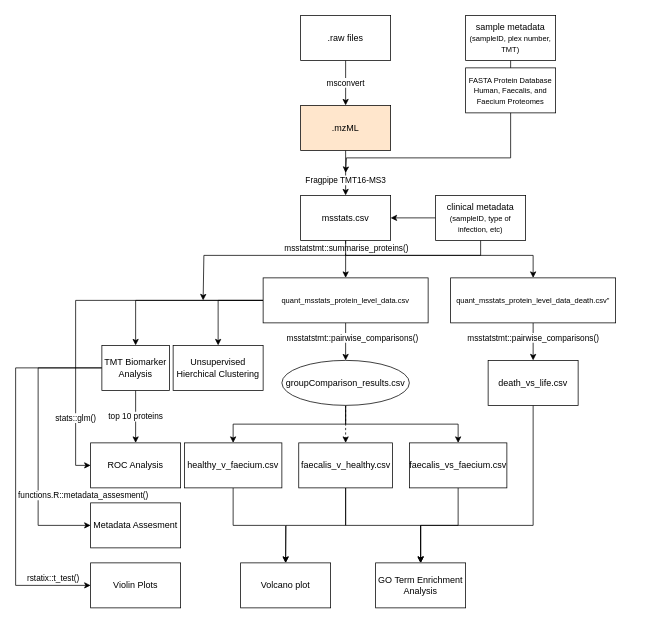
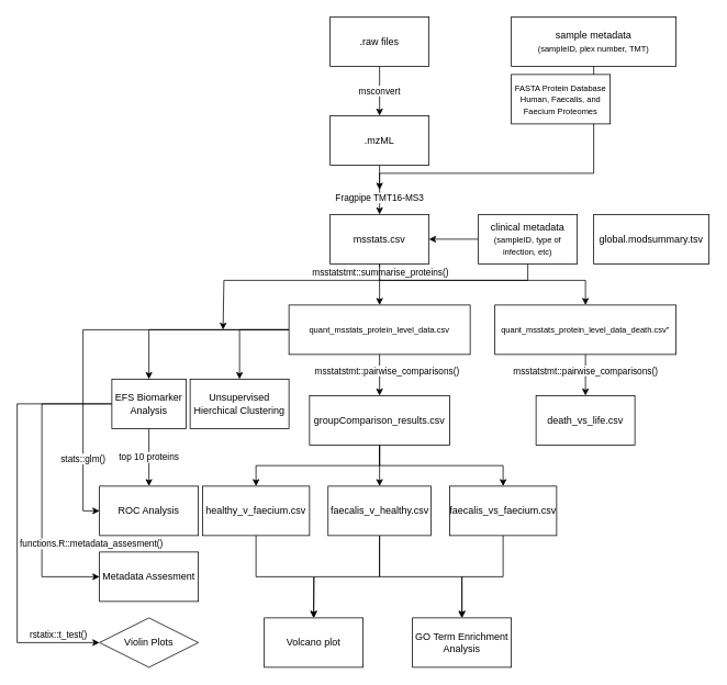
  <mxCell id="0" />
  <mxCell id="1" parent="0" />
  <mxCell id="2" value="msconvert" style="edgeStyle=orthogonalEdgeStyle;rounded=0;orthogonalLoop=1;jettySize=auto;html=1;exitX=0.5;exitY=1;exitDx=0;exitDy=0;" parent="1" source="3" edge="1"><mxGeometry relative="1" as="geometry"><mxPoint x="460" y="140" as="targetPoint" /></mxGeometry></mxCell>
  <mxCell id="3" value=".raw files" style="rounded=0;whiteSpace=wrap;html=1;" parent="1" vertex="1"><mxGeometry x="400" y="20" width="120" height="60" as="geometry" /></mxCell>
  <mxCell id="4" value="Fragpipe TMT16-MS3" style="edgeStyle=orthogonalEdgeStyle;rounded=0;orthogonalLoop=1;jettySize=auto;html=1;exitX=0.5;exitY=1;exitDx=0;exitDy=0;entryX=0.5;entryY=0;entryDx=0;entryDy=0;" parent="1" source="5" target="9" edge="1"><mxGeometry x="0.333" relative="1" as="geometry"><mxPoint as="offset" /></mxGeometry></mxCell>
- <mxCell id="5" value=".mzML" style="rounded=0;whiteSpace=wrap;html=1;fillColor=#ffe6cc;" parent="1" vertex="1"><mxGeometry x="400" y="140" width="120" height="60" as="geometry" /></mxCell>
+ <mxCell id="5" value=".mzML" style="rounded=0;whiteSpace=wrap;html=1;" parent="1" vertex="1"><mxGeometry x="400" y="140" width="120" height="60" as="geometry" /></mxCell>
  <mxCell id="6" style="edgeStyle=orthogonalEdgeStyle;rounded=0;orthogonalLoop=1;jettySize=auto;html=1;exitX=0.5;exitY=1;exitDx=0;exitDy=0;entryX=0.5;entryY=0;entryDx=0;entryDy=0;" parent="1" source="9" target="14" edge="1"><mxGeometry relative="1" as="geometry" /></mxCell>
  <mxCell id="7" value="msstatstmt::summarise_proteins()" style="edgeLabel;html=1;align=center;verticalAlign=middle;resizable=0;points=[];" parent="6" vertex="1" connectable="0"><mxGeometry x="-0.04" y="-1" relative="1" as="geometry"><mxPoint x="1" y="-14" as="offset" /></mxGeometry></mxCell>
  <mxCell id="8" style="edgeStyle=orthogonalEdgeStyle;rounded=0;orthogonalLoop=1;jettySize=auto;html=1;exitX=0.5;exitY=1;exitDx=0;exitDy=0;entryX=0.5;entryY=0;entryDx=0;entryDy=0;" edge="1" parent="1" source="9" target="43"><mxGeometry relative="1" as="geometry"><Array as="points"><mxPoint x="460" y="340" /><mxPoint x="710" y="340" /></Array></mxGeometry></mxCell>
  <mxCell id="9" value="msstats.csv" style="rounded=0;whiteSpace=wrap;html=1;" parent="1" vertex="1"><mxGeometry x="400" y="260" width="120" height="60" as="geometry" /></mxCell>
  <mxCell id="10" value="msstatstmt::pairwise_comparisons()" style="edgeStyle=orthogonalEdgeStyle;rounded=0;orthogonalLoop=1;jettySize=auto;html=1;exitX=0.5;exitY=1;exitDx=0;exitDy=0;entryX=0.5;entryY=0;entryDx=0;entryDy=0;" parent="1" source="14" edge="1" target="18"><mxGeometry x="-0.192" y="9" relative="1" as="geometry"><mxPoint x="460" y="480" as="targetPoint" /><mxPoint as="offset" /><Array as="points"><mxPoint x="460" y="450" /><mxPoint x="460" y="450" /></Array></mxGeometry></mxCell>
  <mxCell id="11" style="edgeStyle=orthogonalEdgeStyle;rounded=0;orthogonalLoop=1;jettySize=auto;html=1;exitX=0;exitY=0.5;exitDx=0;exitDy=0;entryX=0.5;entryY=0;entryDx=0;entryDy=0;" parent="1" source="14" target="27" edge="1"><mxGeometry relative="1" as="geometry" /></mxCell>
  <mxCell id="12" value="stats::glm()" style="edgeStyle=orthogonalEdgeStyle;rounded=0;orthogonalLoop=1;jettySize=auto;html=1;exitX=0;exitY=0.5;exitDx=0;exitDy=0;entryX=0;entryY=0.5;entryDx=0;entryDy=0;" parent="1" source="14" target="28" edge="1"><mxGeometry x="0.661" relative="1" as="geometry"><mxPoint as="offset" /></mxGeometry></mxCell>
  <mxCell id="13" style="edgeStyle=orthogonalEdgeStyle;rounded=0;orthogonalLoop=1;jettySize=auto;html=1;exitX=0;exitY=0.5;exitDx=0;exitDy=0;entryX=0.5;entryY=0;entryDx=0;entryDy=0;" edge="1" parent="1" source="14" target="44"><mxGeometry relative="1" as="geometry"><Array as="points"><mxPoint x="290" y="400" /></Array></mxGeometry></mxCell>
  <mxCell id="14" value="&lt;font style=&quot;font-size: 10px;&quot;&gt;quant_msstats_protein_level_data.csv&lt;/font&gt;" style="rounded=0;whiteSpace=wrap;html=1;" parent="1" vertex="1"><mxGeometry x="350" y="370" width="220" height="60" as="geometry" /></mxCell>
  <mxCell id="15" style="edgeStyle=orthogonalEdgeStyle;rounded=0;orthogonalLoop=1;jettySize=auto;html=1;exitX=0.5;exitY=1;exitDx=0;exitDy=0;" parent="1" source="18" target="30" edge="1"><mxGeometry relative="1" as="geometry" /></mxCell>
- <mxCell id="16" style="edgeStyle=orthogonalEdgeStyle;rounded=0;orthogonalLoop=1;jettySize=auto;html=1;exitX=0.5;exitY=1;exitDx=0;exitDy=0;entryX=0.5;entryY=0;entryDx=0;entryDy=0;dashed=1;" parent="1" source="18" target="33" edge="1"><mxGeometry relative="1" as="geometry" /></mxCell>
+ <mxCell id="16" style="edgeStyle=orthogonalEdgeStyle;rounded=0;orthogonalLoop=1;jettySize=auto;html=1;exitX=0.5;exitY=1;exitDx=0;exitDy=0;entryX=0.5;entryY=0;entryDx=0;entryDy=0;" parent="1" source="18" target="33" edge="1"><mxGeometry relative="1" as="geometry" /></mxCell>
  <mxCell id="17" style="edgeStyle=orthogonalEdgeStyle;rounded=0;orthogonalLoop=1;jettySize=auto;html=1;exitX=0.5;exitY=1;exitDx=0;exitDy=0;entryX=0.5;entryY=0;entryDx=0;entryDy=0;" edge="1" parent="1" source="18" target="35"><mxGeometry relative="1" as="geometry" /></mxCell>
- <mxCell id="18" value="groupComparison_results.csv" style="ellipse;whiteSpace=wrap;html=1;" parent="1" vertex="1"><mxGeometry x="375" y="480" width="170" height="60" as="geometry" /></mxCell>
+ <mxCell id="18" value="groupComparison_results.csv" style="rounded=0;whiteSpace=wrap;html=1;" parent="1" vertex="1"><mxGeometry x="375" y="480" width="170" height="60" as="geometry" /></mxCell>
  <mxCell id="19" style="edgeStyle=orthogonalEdgeStyle;rounded=0;orthogonalLoop=1;jettySize=auto;html=1;exitX=0.5;exitY=1;exitDx=0;exitDy=0;" edge="1" parent="1" source="20"><mxGeometry relative="1" as="geometry"><mxPoint x="460" y="230" as="targetPoint" /><Array as="points"><mxPoint x="680" y="210" /><mxPoint x="461" y="210" /></Array></mxGeometry></mxCell>
- <mxCell id="20" value="sample metadata&lt;br&gt;&lt;font style=&quot;font-size: 10px;&quot;&gt;(sampleID, plex number, TMT)&lt;/font&gt;" style="rounded=0;whiteSpace=wrap;html=1;" parent="1" vertex="1"><mxGeometry x="620" y="20" width="120" height="60" as="geometry" /></mxCell>
+ <mxCell id="20" value="sample metadata&lt;br&gt;&lt;font style=&quot;font-size: 10px;&quot;&gt;(sampleID, plex number, TMT)&lt;/font&gt;" style="rounded=0;whiteSpace=wrap;html=1;" parent="1" vertex="1"><mxGeometry x="620" y="20" width="200" height="60" as="geometry" /></mxCell>
  <mxCell id="21" style="edgeStyle=orthogonalEdgeStyle;rounded=0;orthogonalLoop=1;jettySize=auto;html=1;exitX=0.5;exitY=1;exitDx=0;exitDy=0;" parent="1" source="23" edge="1"><mxGeometry relative="1" as="geometry"><mxPoint x="270" y="400" as="targetPoint" /><Array as="points"><mxPoint x="640" y="340" /><mxPoint x="271" y="340" /></Array></mxGeometry></mxCell>
  <mxCell id="22" style="edgeStyle=orthogonalEdgeStyle;rounded=0;orthogonalLoop=1;jettySize=auto;html=1;exitX=0;exitY=0.5;exitDx=0;exitDy=0;entryX=1;entryY=0.5;entryDx=0;entryDy=0;" edge="1" parent="1" source="23" target="9"><mxGeometry relative="1" as="geometry" /></mxCell>
  <mxCell id="23" value="clinical metadata&lt;br&gt;&lt;font style=&quot;font-size: 10px;&quot;&gt;(sampleID, type of infection, etc)&lt;/font&gt;" style="rounded=0;whiteSpace=wrap;html=1;" parent="1" vertex="1"><mxGeometry x="580" y="260" width="120" height="60" as="geometry" /></mxCell>
  <mxCell id="24" value="top 10 proteins" style="edgeStyle=orthogonalEdgeStyle;rounded=0;orthogonalLoop=1;jettySize=auto;html=1;exitX=0.5;exitY=1;exitDx=0;exitDy=0;entryX=0.5;entryY=0;entryDx=0;entryDy=0;" parent="1" source="27" target="28" edge="1"><mxGeometry relative="1" as="geometry"><Array as="points"><mxPoint x="180" y="560" /><mxPoint x="180" y="560" /></Array><mxPoint as="offset" /></mxGeometry></mxCell>
  <mxCell id="25" value="functions.R::metadata_assesment()" style="edgeStyle=orthogonalEdgeStyle;rounded=0;orthogonalLoop=1;jettySize=auto;html=1;exitX=0;exitY=0.5;exitDx=0;exitDy=0;entryX=0;entryY=0.5;entryDx=0;entryDy=0;" edge="1" parent="1" source="27" target="40"><mxGeometry x="0.945" y="40" relative="1" as="geometry"><Array as="points"><mxPoint x="50" y="490" /><mxPoint x="50" y="700" /></Array><mxPoint as="offset" /></mxGeometry></mxCell>
  <mxCell id="26" value="rstatix::t_test()" style="edgeStyle=orthogonalEdgeStyle;rounded=0;orthogonalLoop=1;jettySize=auto;html=1;exitX=0;exitY=0.5;exitDx=0;exitDy=0;entryX=0;entryY=0.5;entryDx=0;entryDy=0;" edge="1" parent="1" source="27" target="41"><mxGeometry x="0.802" y="10" relative="1" as="geometry"><Array as="points"><mxPoint y="490" x="20" /><mxPoint y="780" x="20" /></Array><mxPoint as="offset" /></mxGeometry></mxCell>
- <mxCell id="27" value="TMT Biomarker Analysis" style="rounded=0;whiteSpace=wrap;html=1;" parent="1" vertex="1"><mxGeometry x="135" y="460" width="90" height="60" as="geometry" /></mxCell>
+ <mxCell id="27" value="EFS Biomarker Analysis" style="rounded=0;whiteSpace=wrap;html=1;" parent="1" vertex="1"><mxGeometry x="135" y="460" width="90" height="60" as="geometry" /></mxCell>
  <mxCell id="28" value="ROC Analysis" style="rounded=0;whiteSpace=wrap;html=1;" parent="1" vertex="1"><mxGeometry x="120" y="590" width="120" height="60" as="geometry" /></mxCell>
  <mxCell id="29" style="edgeStyle=orthogonalEdgeStyle;rounded=0;orthogonalLoop=1;jettySize=auto;html=1;exitX=0.5;exitY=1;exitDx=0;exitDy=0;entryX=0.5;entryY=0;entryDx=0;entryDy=0;" edge="1" parent="1" source="30" target="38"><mxGeometry relative="1" as="geometry" /></mxCell>
  <mxCell id="30" value="healthy_v_faecium.csv" style="rounded=0;whiteSpace=wrap;html=1;" parent="1" vertex="1"><mxGeometry x="245" y="590" width="130" height="60" as="geometry" /></mxCell>
  <mxCell id="31" style="edgeStyle=orthogonalEdgeStyle;rounded=0;orthogonalLoop=1;jettySize=auto;html=1;exitX=0.5;exitY=1;exitDx=0;exitDy=0;" edge="1" parent="1" source="33"><mxGeometry relative="1" as="geometry"><mxPoint x="380" y="750" as="targetPoint" /></mxGeometry></mxCell>
  <mxCell id="32" style="edgeStyle=orthogonalEdgeStyle;rounded=0;orthogonalLoop=1;jettySize=auto;html=1;exitX=0.5;exitY=1;exitDx=0;exitDy=0;" edge="1" parent="1" source="33" target="39"><mxGeometry relative="1" as="geometry" /></mxCell>
  <mxCell id="33" value="faecalis_v_healthy.csv" style="rounded=0;whiteSpace=wrap;html=1;" parent="1" vertex="1"><mxGeometry x="397.5" y="590" width="125" height="60" as="geometry" /></mxCell>
  <mxCell id="34" style="edgeStyle=orthogonalEdgeStyle;rounded=0;orthogonalLoop=1;jettySize=auto;html=1;exitX=0.5;exitY=1;exitDx=0;exitDy=0;" edge="1" parent="1" source="35" target="39"><mxGeometry relative="1" as="geometry" /></mxCell>
  <mxCell id="35" value="faecalis_vs_faecium.csv" style="rounded=0;whiteSpace=wrap;html=1;" parent="1" vertex="1"><mxGeometry x="545" y="590" width="130" height="60" as="geometry" /></mxCell>
- <mxCell id="36" style="edgeStyle=orthogonalEdgeStyle;rounded=0;orthogonalLoop=1;jettySize=auto;html=1;exitX=0.5;exitY=1;exitDx=0;exitDy=0;" edge="1" parent="1" source="37" target="39"><mxGeometry relative="1" as="geometry"><Array as="points"><mxPoint x="710" y="700" /><mxPoint x="560" y="700" /></Array></mxGeometry></mxCell>
  <mxCell id="37" value="death_vs_life.csv" style="rounded=0;whiteSpace=wrap;html=1;" vertex="1" parent="1"><mxGeometry x="650" y="480" width="120" height="60" as="geometry" /></mxCell>
  <mxCell id="38" value="Volcano plot" style="rounded=0;whiteSpace=wrap;html=1;" vertex="1" parent="1"><mxGeometry x="320" y="750" width="120" height="60" as="geometry" /></mxCell>
  <mxCell id="39" value="GO Term Enrichment Analysis" style="rounded=0;whiteSpace=wrap;html=1;" vertex="1" parent="1"><mxGeometry x="500" y="750" width="120" height="60" as="geometry" /></mxCell>
  <mxCell id="40" value="Metadata Assesment" style="rounded=0;whiteSpace=wrap;html=1;" vertex="1" parent="1"><mxGeometry x="120" y="670" width="120" height="60" as="geometry" /></mxCell>
- <mxCell id="41" value="Violin Plots" style="rounded=0;whiteSpace=wrap;html=1;" vertex="1" parent="1"><mxGeometry x="120" y="750" width="120" height="60" as="geometry" /></mxCell>
+ <mxCell id="41" value="Violin Plots" style="rhombus;whiteSpace=wrap;html=1;" vertex="1" parent="1"><mxGeometry x="120" y="750" width="120" height="60" as="geometry" /></mxCell>
  <mxCell id="42" value="msstatstmt::pairwise_comparisons()" style="edgeStyle=orthogonalEdgeStyle;rounded=0;orthogonalLoop=1;jettySize=auto;html=1;exitX=0.5;exitY=1;exitDx=0;exitDy=0;entryX=0.5;entryY=0;entryDx=0;entryDy=0;" edge="1" parent="1" source="43" target="37"><mxGeometry x="-0.2" relative="1" as="geometry"><mxPoint as="offset" /></mxGeometry></mxCell>
  <mxCell id="43" value="&lt;font style=&quot;font-size: 10px;&quot;&gt;quant_msstats_protein_level_data_death.csv&quot;&lt;/font&gt;" style="rounded=0;whiteSpace=wrap;html=1;" vertex="1" parent="1"><mxGeometry x="600" y="370" width="220" height="60" as="geometry" /></mxCell>
  <mxCell id="44" value="Unsupervised Hierchical Clustering" style="rounded=0;whiteSpace=wrap;html=1;" vertex="1" parent="1"><mxGeometry x="230" y="460" width="120" height="60" as="geometry" /></mxCell>
  <mxCell id="45" value="&lt;font style=&quot;font-size: 10px;&quot;&gt;FASTA Protein Database&lt;br&gt;Human, Faecalis, and Faecium Proteomes&lt;/font&gt;" style="rounded=0;whiteSpace=wrap;html=1;" vertex="1" parent="1"><mxGeometry x="620" y="90" width="120" height="60" as="geometry" /></mxCell>
+ <mxCell id="46" value="global.modsummary.tsv" style="rounded=0;whiteSpace=wrap;html=1;" vertex="1" parent="1"><mxGeometry x="720" y="260" width="140" height="60" as="geometry" /></mxCell>
